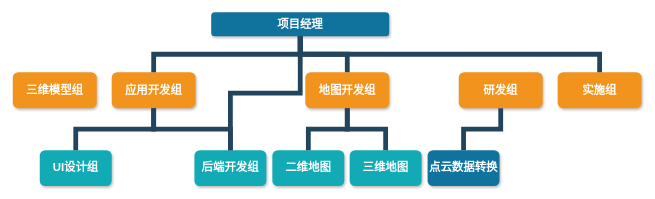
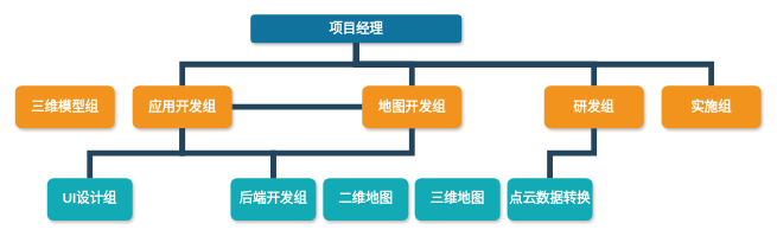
  <mxCell id="0" />
  <mxCell id="1" parent="0" />
  <mxCell id="2" value="项目经理" style="whiteSpace=wrap;rounded=1;shadow=1;fillColor=#10739E;strokeColor=none;fontColor=#FFFFFF;fontStyle=1;fontSize=19;" parent="1" vertex="1"><mxGeometry x="351" y="20" width="297" height="40" as="geometry" /></mxCell>
  <mxCell id="3" value="三维模型组" style="whiteSpace=wrap;rounded=1;fillColor=#F2931E;strokeColor=none;shadow=1;fontColor=#FFFFFF;fontStyle=1;fontSize=19;" parent="1" vertex="1"><mxGeometry x="20" y="120" width="140" height="60" as="geometry" /></mxCell>
  <mxCell id="4" value="实施组" style="whiteSpace=wrap;rounded=1;fillColor=#F2931E;strokeColor=none;shadow=1;fontColor=#FFFFFF;fontStyle=1;fontSize=19;" parent="1" vertex="1"><mxGeometry x="929" y="120" width="140" height="60" as="geometry" /></mxCell>
  <mxCell id="5" value="应用开发组" style="whiteSpace=wrap;rounded=1;fillColor=#F2931E;strokeColor=none;shadow=1;fontColor=#FFFFFF;fontStyle=1;fontSize=19;" parent="1" vertex="1"><mxGeometry x="185" y="120" width="140" height="60" as="geometry" /></mxCell>
  <mxCell id="6" value="地图开发组" style="whiteSpace=wrap;rounded=1;fillColor=#F2931E;strokeColor=none;shadow=1;fontColor=#FFFFFF;fontStyle=1;fontSize=19;" parent="1" vertex="1"><mxGeometry x="508" y="120" width="140" height="60" as="geometry" /></mxCell>
  <mxCell id="7" value="研发组" style="whiteSpace=wrap;rounded=1;fillColor=#F2931E;strokeColor=none;shadow=1;fontColor=#FFFFFF;fontStyle=1;fontSize=19;" parent="1" vertex="1"><mxGeometry x="764" y="120" width="140" height="60" as="geometry" /></mxCell>
  <mxCell id="8" value="UI设计组" style="whiteSpace=wrap;rounded=1;fillColor=#12AAB5;strokeColor=none;shadow=1;fontColor=#FFFFFF;fontSize=19;fontStyle=1" parent="1" vertex="1"><mxGeometry x="65" y="250" width="120" height="60" as="geometry" /></mxCell>
  <mxCell id="9" value="后端开发组" style="whiteSpace=wrap;rounded=1;fillColor=#12AAB5;strokeColor=none;shadow=1;fontColor=#FFFFFF;fontSize=19;fontStyle=1" parent="1" vertex="1"><mxGeometry x="323" y="250" width="120" height="60" as="geometry" /></mxCell>
  <mxCell id="10" value="二维地图" style="whiteSpace=wrap;rounded=1;fillColor=#12AAB5;strokeColor=none;shadow=1;fontColor=#FFFFFF;fontSize=19;fontStyle=1" parent="1" vertex="1"><mxGeometry x="453" y="250" width="120" height="60" as="geometry" /></mxCell>
  <mxCell id="11" value="三维地图" style="whiteSpace=wrap;rounded=1;fillColor=#12AAB5;strokeColor=none;shadow=1;fontColor=#FFFFFF;fontSize=19;fontStyle=1" parent="1" vertex="1"><mxGeometry x="582" y="250" width="120" height="60" as="geometry" /></mxCell>
- <mxCell id="12" value="点云数据转换" style="whiteSpace=wrap;rounded=1;fillColor=#10739e;strokeColor=none;shadow=1;fontColor=#FFFFFF;fontSize=19;fontStyle=1;" parent="1" vertex="1"><mxGeometry x="712" y="250" width="120" height="60" as="geometry" /></mxCell>
+ <mxCell id="12" value="点云数据转换" style="whiteSpace=wrap;rounded=1;fillColor=#12AAB5;strokeColor=none;shadow=1;fontColor=#FFFFFF;fontSize=19;fontStyle=1" parent="1" vertex="1"><mxGeometry x="712" y="250" width="120" height="60" as="geometry" /></mxCell>
  <mxCell id="13" value="" style="edgeStyle=elbowEdgeStyle;elbow=vertical;rounded=0;fontColor=#000000;endArrow=none;endFill=0;strokeWidth=8;strokeColor=#23445D;fontSize=19;" parent="1" source="5" target="8" edge="1"><mxGeometry width="100" height="100" relative="1" as="geometry"><mxPoint x="88" y="220" as="sourcePoint" /><mxPoint x="188" y="120" as="targetPoint" /></mxGeometry></mxCell>
  <mxCell id="14" value="" style="edgeStyle=elbowEdgeStyle;elbow=vertical;rounded=0;fontColor=#000000;endArrow=none;endFill=0;strokeWidth=8;strokeColor=#23445D;fontSize=19;" parent="1" source="5" target="9" edge="1"><mxGeometry width="100" height="100" relative="1" as="geometry"><mxPoint x="338" y="230" as="sourcePoint" /><mxPoint x="438" y="130" as="targetPoint" /></mxGeometry></mxCell>
- <mxCell id="15" value="" style="edgeStyle=elbowEdgeStyle;elbow=vertical;rounded=0;fontColor=#000000;endArrow=none;endFill=0;strokeWidth=8;strokeColor=#23445D;fontSize=19;" parent="1" source="6" target="10" edge="1"><mxGeometry width="100" height="100" relative="1" as="geometry"><mxPoint x="613" y="250" as="sourcePoint" /><mxPoint x="513" y="140" as="targetPoint" /></mxGeometry></mxCell>
- <mxCell id="16" value="" style="edgeStyle=elbowEdgeStyle;elbow=vertical;rounded=0;fontColor=#000000;endArrow=none;endFill=0;strokeWidth=8;strokeColor=#23445D;fontSize=19;" parent="1" source="6" target="11" edge="1"><mxGeometry width="100" height="100" relative="1" as="geometry"><mxPoint x="703" y="240" as="sourcePoint" /><mxPoint x="803" y="140" as="targetPoint" /></mxGeometry></mxCell>
+ <mxCell id="15" value="" style="edgeStyle=elbowEdgeStyle;elbow=vertical;rounded=0;fontColor=#000000;endArrow=none;endFill=0;strokeWidth=8;strokeColor=#23445D;fontSize=19;" parent="1" source="6" target="5" edge="1"><mxGeometry width="100" height="100" relative="1" as="geometry"><mxPoint x="613" y="250" as="sourcePoint" /><mxPoint x="513" y="140" as="targetPoint" /></mxGeometry></mxCell>
+ <mxCell id="16" value="" style="edgeStyle=elbowEdgeStyle;elbow=vertical;rounded=0;fontColor=#000000;endArrow=none;endFill=0;strokeWidth=8;strokeColor=#23445D;fontSize=19;" parent="1" source="6" target="9" edge="1"><mxGeometry width="100" height="100" relative="1" as="geometry"><mxPoint x="703" y="240" as="sourcePoint" /><mxPoint x="803" y="140" as="targetPoint" /></mxGeometry></mxCell>
  <mxCell id="17" value="" style="edgeStyle=elbowEdgeStyle;elbow=vertical;rounded=0;fontColor=#000000;endArrow=none;endFill=0;strokeWidth=8;strokeColor=#23445D;fontSize=19;" parent="1" source="7" target="12" edge="1"><mxGeometry width="100" height="100" relative="1" as="geometry"><mxPoint x="720" y="240" as="sourcePoint" /><mxPoint x="820" y="140" as="targetPoint" /></mxGeometry></mxCell>
  <mxCell id="18" value="" style="edgeStyle=elbowEdgeStyle;elbow=vertical;rounded=0;fontColor=#000000;endArrow=none;endFill=0;strokeWidth=8;strokeColor=#23445D;fontSize=19;" parent="1" source="2" target="5" edge="1"><mxGeometry width="100" height="100" relative="1" as="geometry"><mxPoint x="-132" y="110" as="sourcePoint" /><mxPoint x="-32" y="10" as="targetPoint" /></mxGeometry></mxCell>
  <mxCell id="19" value="" style="edgeStyle=elbowEdgeStyle;elbow=vertical;rounded=0;fontColor=#000000;endArrow=none;endFill=0;strokeWidth=8;strokeColor=#23445D;fontSize=19;" parent="1" source="2" target="6" edge="1"><mxGeometry width="100" height="100" relative="1" as="geometry"><mxPoint x="-122" y="120" as="sourcePoint" /><mxPoint x="-22" y="20" as="targetPoint" /></mxGeometry></mxCell>
- <mxCell id="20" value="" style="edgeStyle=elbowEdgeStyle;elbow=vertical;rounded=0;fontColor=#000000;endArrow=none;endFill=0;strokeWidth=8;strokeColor=#23445D;fontSize=19;" parent="1" source="2" target="9" edge="1"><mxGeometry width="100" height="100" relative="1" as="geometry"><mxPoint x="-112" y="130" as="sourcePoint" /><mxPoint x="-12" y="30" as="targetPoint" /></mxGeometry></mxCell>
+ <mxCell id="20" value="" style="edgeStyle=elbowEdgeStyle;elbow=vertical;rounded=0;fontColor=#000000;endArrow=none;endFill=0;strokeWidth=8;strokeColor=#23445D;fontSize=19;" parent="1" source="2" target="7" edge="1"><mxGeometry width="100" height="100" relative="1" as="geometry"><mxPoint x="-112" y="130" as="sourcePoint" /><mxPoint x="-12" y="30" as="targetPoint" /></mxGeometry></mxCell>
  <mxCell id="21" value="" style="edgeStyle=elbowEdgeStyle;elbow=vertical;rounded=0;fontColor=#000000;endArrow=none;endFill=0;strokeWidth=8;strokeColor=#23445D;fontSize=19;" parent="1" source="2" target="4" edge="1"><mxGeometry width="100" height="100" relative="1" as="geometry"><mxPoint x="-102" y="140" as="sourcePoint" /><mxPoint x="-2" y="40" as="targetPoint" /></mxGeometry></mxCell>
